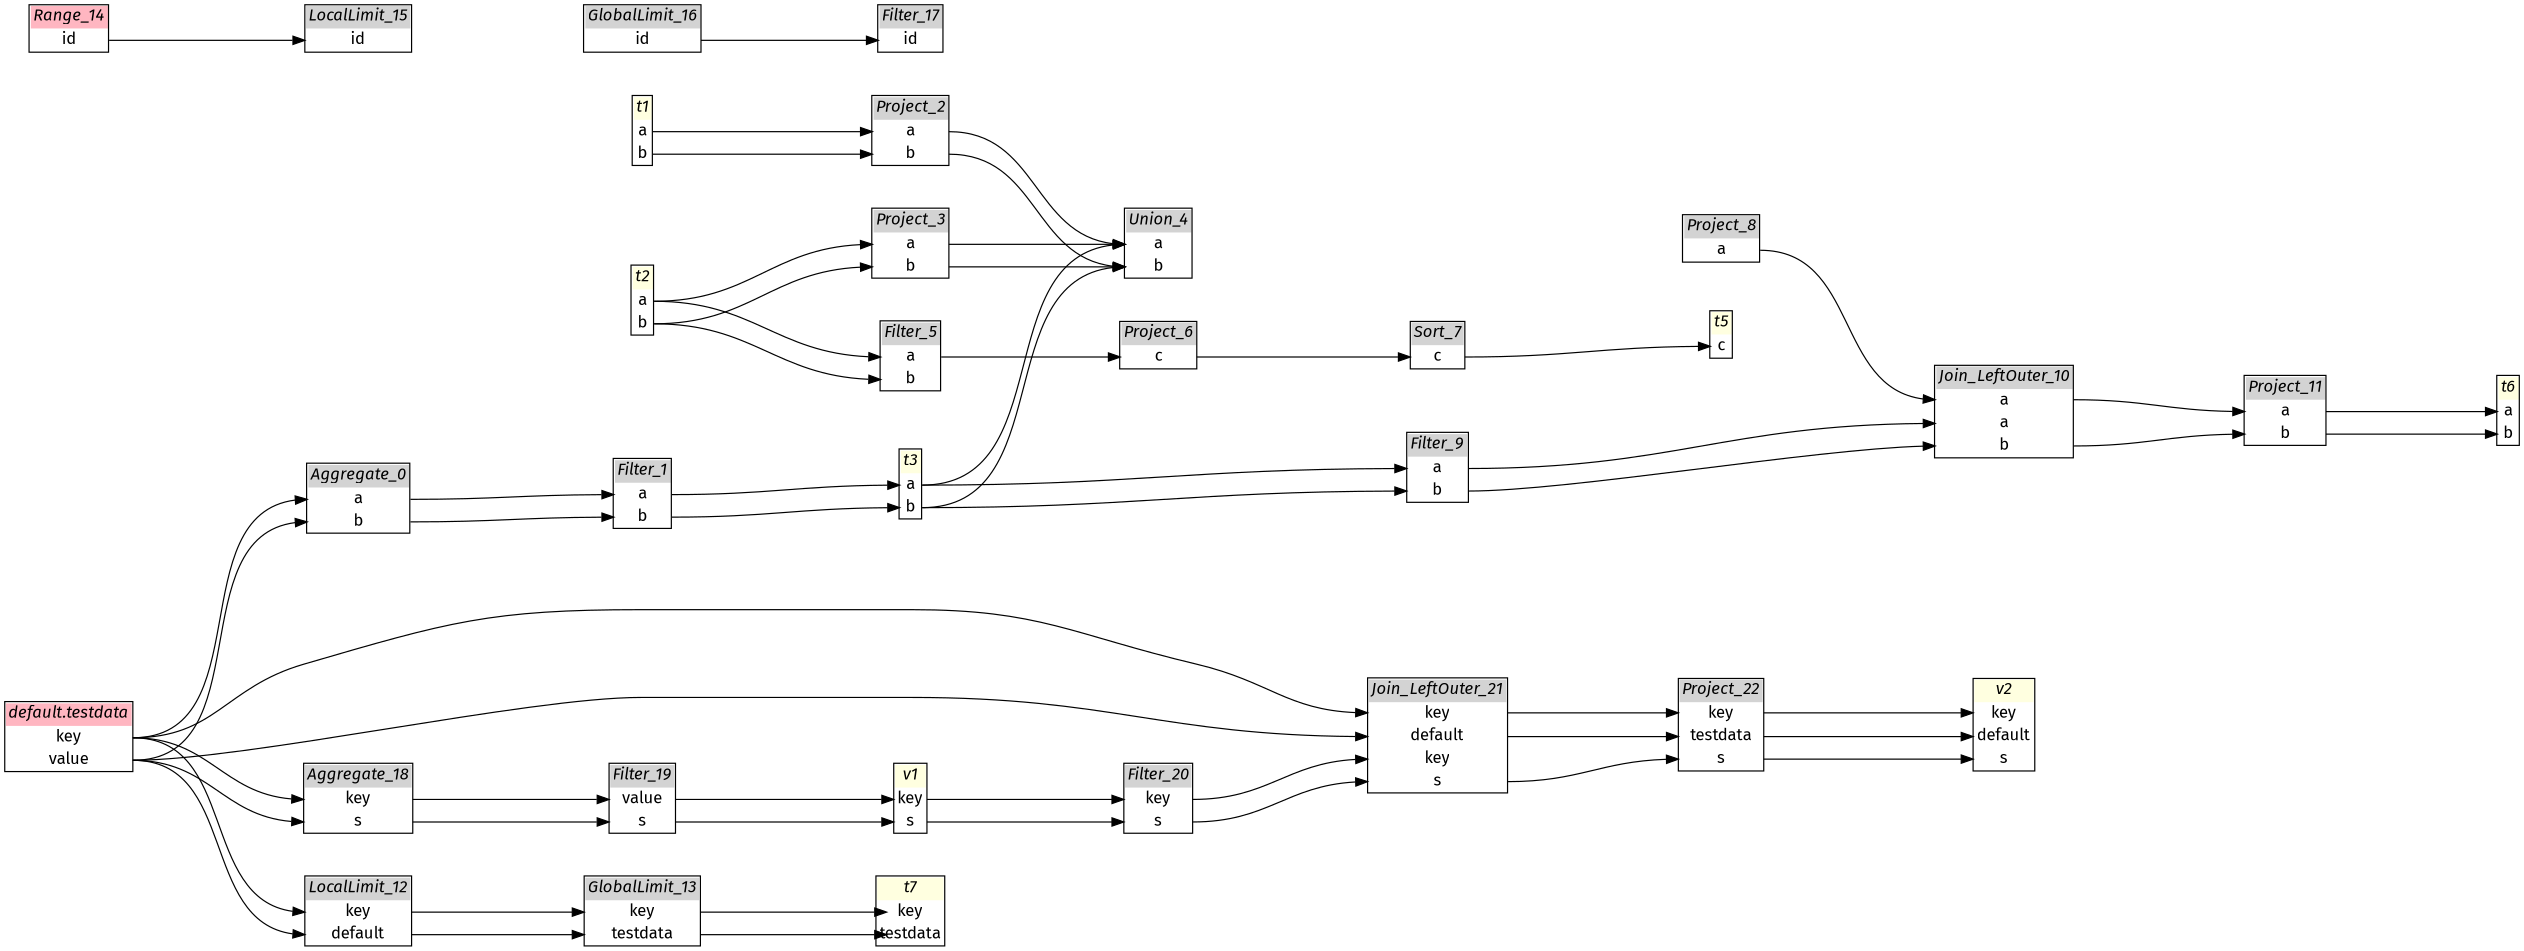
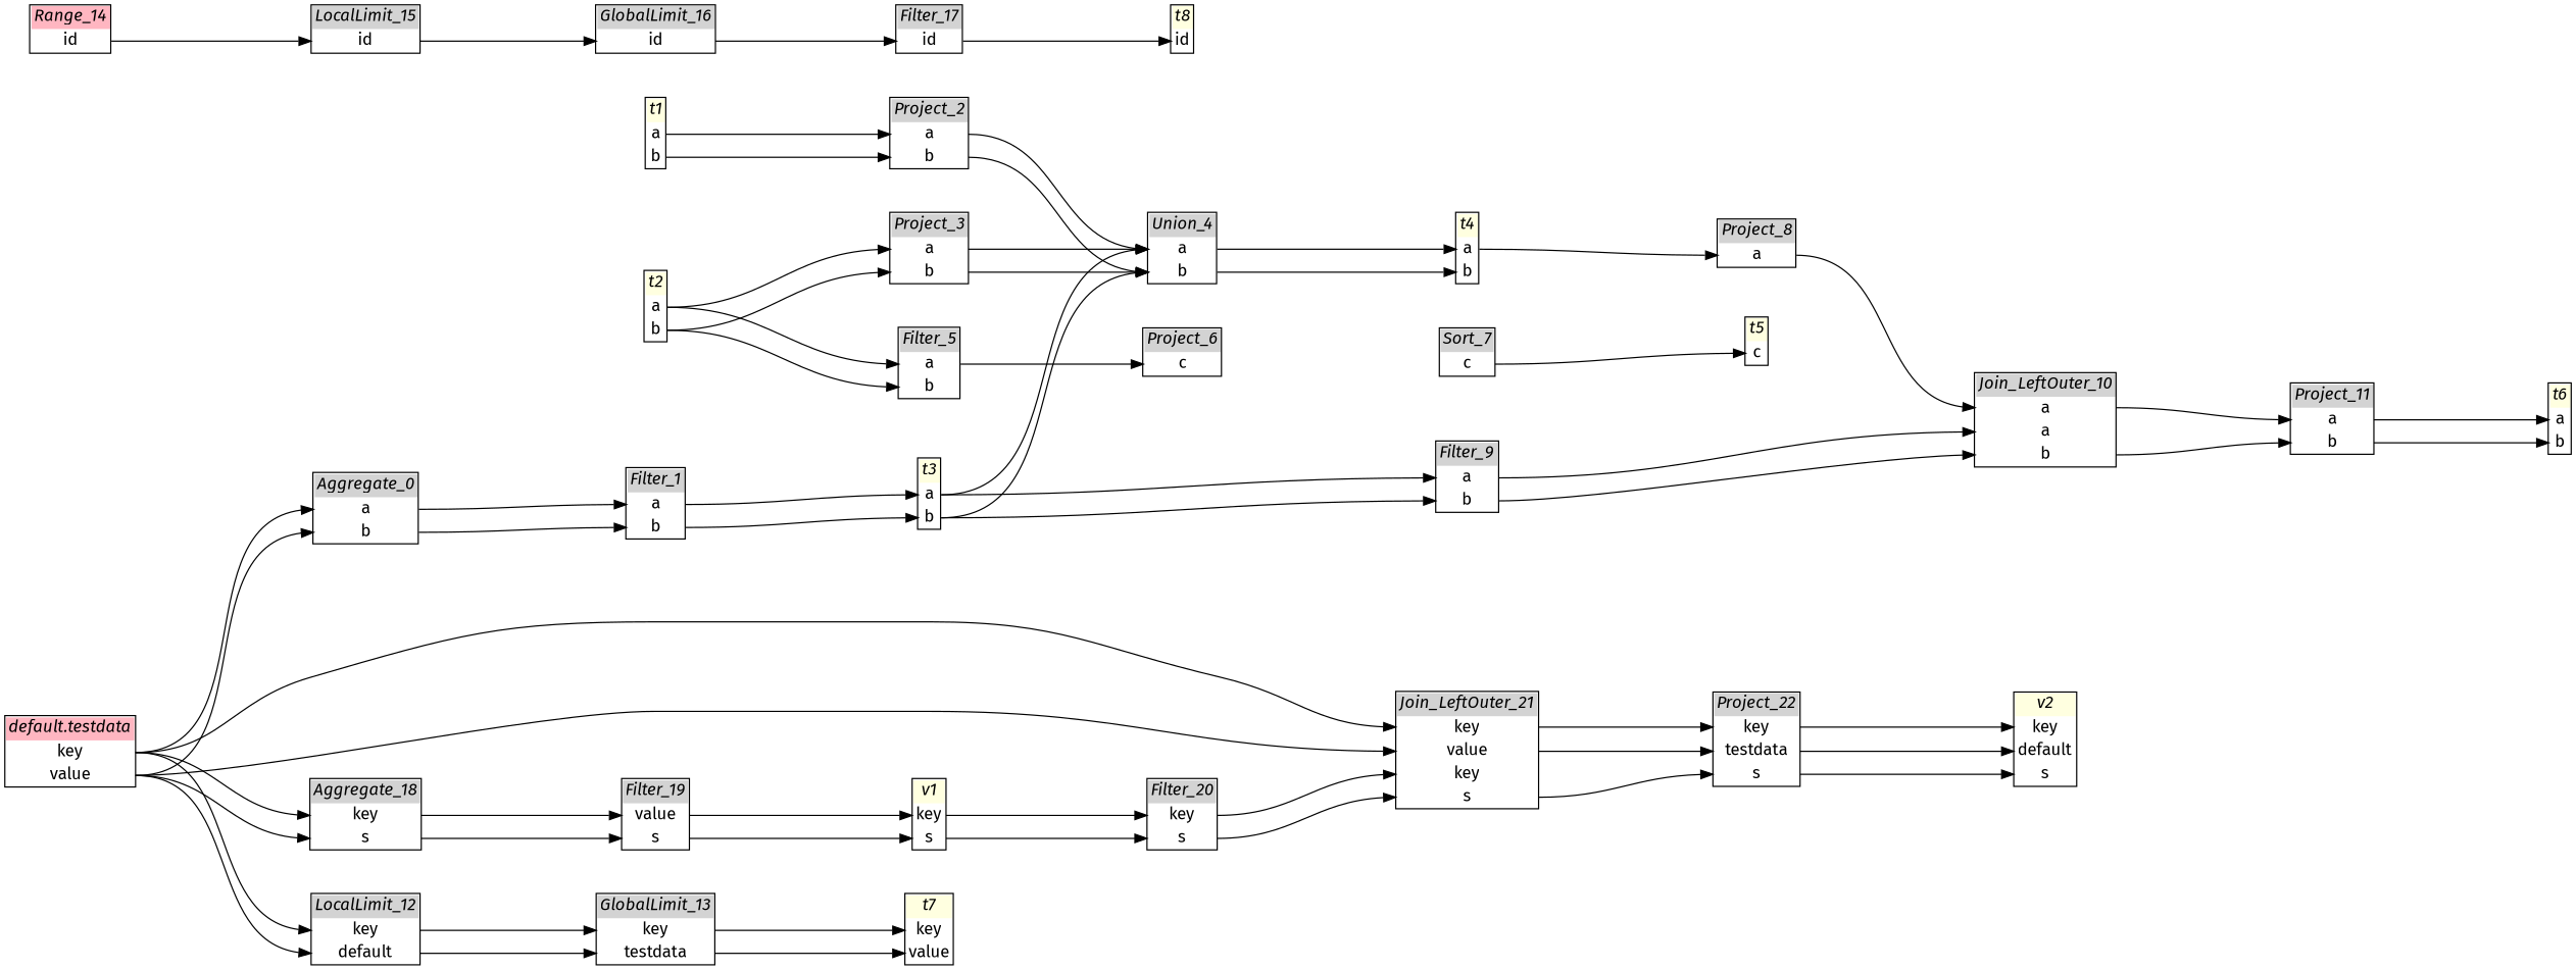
  digraph {
    fontname="Fira Sans"
    nodesep=0.5
    rankdir=LR
    ranksep=2
    node [fontname="Fira Sans" shape=plain]
    edge [fontname="Fira Sans" headport=0 tailport=0]
    n1 [label=< <table border="1" cellborder="0" cellspacing="0">   <tr><td bgcolor="lightgray" port="nodeName"><i>Aggregate_0</i></td></tr>   <tr><td port="0">a</td></tr> <tr><td port="1">b</td></tr> </table>>]
    n2 [label=< <table border="1" cellborder="0" cellspacing="0">   <tr><td bgcolor="lightgray" port="nodeName"><i>Filter_1</i></td></tr>   <tr><td port="0">a</td></tr> <tr><td port="1">b</td></tr> </table>>]
    n3 [label=< <table border="1" cellborder="0" cellspacing="0">   <tr><td bgcolor="lightyellow" port="nodeName"><i>t3</i></td></tr>   <tr><td port="0">a</td></tr> <tr><td port="1">b</td></tr> </table>>]
    n4 [label=< <table border="1" cellborder="0" cellspacing="0">   <tr><td bgcolor="lightgray" port="nodeName"><i>Aggregate_18</i></td></tr>   <tr><td port="0">key</td></tr> <tr><td port="1">s</td></tr> </table>>]
    n5 [label=< <table border="1" cellborder="0" cellspacing="0">   <tr><td bgcolor="lightgray" port="nodeName"><i>Filter_19</i></td></tr>   <tr><td port="0">value</td></tr> <tr><td port="1">s</td></tr> </table>>]
    n6 [label=< <table border="1" cellborder="0" cellspacing="0">   <tr><td bgcolor="lightyellow" port="nodeName"><i>v1</i></td></tr>   <tr><td port="0">key</td></tr> <tr><td port="1">s</td></tr> </table>>]
    n7 [label=< <table border="1" cellborder="0" cellspacing="0">   <tr><td bgcolor="lightgray" port="nodeName"><i>Filter_9</i></td></tr>   <tr><td port="0">a</td></tr> <tr><td port="1">b</td></tr> </table>>]
    n8 [label=< <table border="1" cellborder="0" cellspacing="0">   <tr><td bgcolor="lightgray" port="nodeName"><i>Union_4</i></td></tr>   <tr><td port="0">a</td></tr> <tr><td port="1">b</td></tr> </table>>]
    n9 [label=< <table border="1" cellborder="0" cellspacing="0">   <tr><td bgcolor="lightgray" port="nodeName"><i>Filter_17</i></td></tr>   <tr><td port="0">id</td></tr> </table>>]
+   n10 [label=< <table border="1" cellborder="0" cellspacing="0">   <tr><td bgcolor="lightyellow" port="nodeName"><i>t8</i></td></tr>   <tr><td port="0">id</td></tr> </table>>]
    n11 [label=< <table border="1" cellborder="0" cellspacing="0">   <tr><td bgcolor="lightgray" port="nodeName"><i>Filter_20</i></td></tr>   <tr><td port="0">key</td></tr> <tr><td port="1">s</td></tr> </table>>]
-   n12 [label=< <table border="1" cellborder="0" cellspacing="0">   <tr><td bgcolor="lightgray" port="nodeName"><i>Join_LeftOuter_21</i></td></tr>   <tr><td port="0">key</td></tr> <tr><td port="1">default</td></tr> <tr><td port="2">key</td></tr> <tr><td port="3">s</td></tr> </table>>]
+   n12 [label=< <table border="1" cellborder="0" cellspacing="0">   <tr><td bgcolor="lightgray" port="nodeName"><i>Join_LeftOuter_21</i></td></tr>   <tr><td port="0">key</td></tr> <tr><td port="1">value</td></tr> <tr><td port="2">key</td></tr> <tr><td port="3">s</td></tr> </table>>]
    n13 [label=< <table border="1" cellborder="0" cellspacing="0">   <tr><td bgcolor="lightgray" port="nodeName"><i>Project_22</i></td></tr>   <tr><td port="0">key</td></tr> <tr><td port="1">testdata</td></tr> <tr><td port="2">s</td></tr> </table>>]
    n14 [label=< <table border="1" cellborder="0" cellspacing="0">   <tr><td bgcolor="lightgray" port="nodeName"><i>Filter_5</i></td></tr>   <tr><td port="0">a</td></tr> <tr><td port="1">b</td></tr> </table>>]
    n15 [label=< <table border="1" cellborder="0" cellspacing="0">   <tr><td bgcolor="lightgray" port="nodeName"><i>Project_6</i></td></tr>   <tr><td port="0">c</td></tr> </table>>]
    n16 [label=< <table border="1" cellborder="0" cellspacing="0">   <tr><td bgcolor="lightgray" port="nodeName"><i>Sort_7</i></td></tr>   <tr><td port="0">c</td></tr> </table>>]
    n17 [label=< <table border="1" cellborder="0" cellspacing="0">   <tr><td bgcolor="lightgray" port="nodeName"><i>Join_LeftOuter_10</i></td></tr>   <tr><td port="0">a</td></tr> <tr><td port="1">a</td></tr> <tr><td port="2">b</td></tr> </table>>]
    n18 [label=< <table border="1" cellborder="0" cellspacing="0">   <tr><td bgcolor="lightgray" port="nodeName"><i>Project_11</i></td></tr>   <tr><td port="0">a</td></tr> <tr><td port="1">b</td></tr> </table>>]
    n19 [label=< <table border="1" cellborder="0" cellspacing="0">   <tr><td bgcolor="lightgray" port="nodeName"><i>GlobalLimit_13</i></td></tr>   <tr><td port="0">key</td></tr> <tr><td port="1">testdata</td></tr> </table>>]
-   n20 [label=< <table border="1" cellborder="0" cellspacing="0">   <tr><td bgcolor="lightyellow" port="nodeName"><i>t7</i></td></tr>   <tr><td port="0">key</td></tr> <tr><td port="1">testdata</td></tr> </table>>]
+   n20 [label=< <table border="1" cellborder="0" cellspacing="0">   <tr><td bgcolor="lightyellow" port="nodeName"><i>t7</i></td></tr>   <tr><td port="0">key</td></tr> <tr><td port="1">value</td></tr> </table>>]
    n21 [label=< <table border="1" cellborder="0" cellspacing="0">   <tr><td bgcolor="lightgray" port="nodeName"><i>GlobalLimit_16</i></td></tr>   <tr><td port="0">id</td></tr> </table>>]
    n22 [label=< <table border="1" cellborder="0" cellspacing="0">   <tr><td bgcolor="lightyellow" port="nodeName"><i>t6</i></td></tr>   <tr><td port="0">a</td></tr> <tr><td port="1">b</td></tr> </table>>]
    n23 [label=< <table border="1" cellborder="0" cellspacing="0">   <tr><td bgcolor="lightyellow" port="nodeName"><i>v2</i></td></tr>   <tr><td port="0">key</td></tr> <tr><td port="1">default</td></tr> <tr><td port="2">s</td></tr> </table>>]
    n24 [label=< <table border="1" cellborder="0" cellspacing="0">   <tr><td bgcolor="lightgray" port="nodeName"><i>LocalLimit_12</i></td></tr>   <tr><td port="0">key</td></tr> <tr><td port="1">default</td></tr> </table>>]
    n25 [label=< <table border="1" cellborder="0" cellspacing="0">   <tr><td bgcolor="lightgray" port="nodeName"><i>LocalLimit_15</i></td></tr>   <tr><td port="0">id</td></tr> </table>>]
    n26 [label=< <table border="1" cellborder="0" cellspacing="0">   <tr><td bgcolor="lightgray" port="nodeName"><i>Project_2</i></td></tr>   <tr><td port="0">a</td></tr> <tr><td port="1">b</td></tr> </table>>]
+   n27 [label=< <table border="1" cellborder="0" cellspacing="0">   <tr><td bgcolor="lightyellow" port="nodeName"><i>t4</i></td></tr>   <tr><td port="0">a</td></tr> <tr><td port="1">b</td></tr> </table>>]
    n28 [label=< <table border="1" cellborder="0" cellspacing="0">   <tr><td bgcolor="lightgray" port="nodeName"><i>Project_3</i></td></tr>   <tr><td port="0">a</td></tr> <tr><td port="1">b</td></tr> </table>>]
    n29 [label=< <table border="1" cellborder="0" cellspacing="0">   <tr><td bgcolor="lightyellow" port="nodeName"><i>t5</i></td></tr>   <tr><td port="0">c</td></tr> </table>>]
    n30 [label=< <table border="1" cellborder="0" cellspacing="0">   <tr><td bgcolor="lightgray" port="nodeName"><i>Project_8</i></td></tr>   <tr><td port="0">a</td></tr> </table>>]
    n31 [label=< <table border="1" cellborder="0" cellspacing="0">   <tr><td bgcolor="lightpink" port="nodeName"><i>Range_14</i></td></tr>   <tr><td port="0">id</td></tr> </table>>]
    n32 [label=< <table border="1" cellborder="0" cellspacing="0">   <tr><td bgcolor="lightpink" port="nodeName"><i>default.testdata</i></td></tr>   <tr><td port="0">key</td></tr> <tr><td port="1">value</td></tr> </table>>]
    n33 [label=< <table border="1" cellborder="0" cellspacing="0">   <tr><td bgcolor="lightyellow" port="nodeName"><i>t1</i></td></tr>   <tr><td port="0">a</td></tr> <tr><td port="1">b</td></tr> </table>>]
    n34 [label=< <table border="1" cellborder="0" cellspacing="0">   <tr><td bgcolor="lightyellow" port="nodeName"><i>t2</i></td></tr>   <tr><td port="0">a</td></tr> <tr><td port="1">b</td></tr> </table>>]
    n1 -> n2
    n1 -> n2 [headport=1 tailport=1]
    n2 -> n3
    n2 -> n3 [headport=1 tailport=1]
    n3 -> n7
    n3 -> n7 [headport=1 tailport=1]
    n3 -> n8
    n3 -> n8 [headport=1 tailport=1]
    n4 -> n5
    n4 -> n5 [headport=1 tailport=1]
    n5 -> n6
    n5 -> n6 [headport=1 tailport=1]
    n6 -> n11
    n6 -> n11 [headport=1 tailport=1]
    n7 -> n17 [headport=1]
    n7 -> n17 [headport=2 tailport=1]
+   n8 -> n27
+   n8 -> n27 [headport=1 tailport=1]
+   n9 -> n10
    n11 -> n12 [headport=2]
    n11 -> n12 [headport=3 tailport=1]
    n12 -> n13
    n12 -> n13 [headport=1 tailport=1]
    n12 -> n13 [headport=2 tailport=3]
    n13 -> n23
    n13 -> n23 [headport=1 tailport=1]
    n13 -> n23 [headport=2 tailport=2]
    n14 -> n15
-   n15 -> n16
    n16 -> n29
    n17 -> n18
    n17 -> n18 [headport=1 tailport=2]
    n18 -> n22
    n18 -> n22 [headport=1 tailport=1]
    n19 -> n20
    n19 -> n20 [headport=1 tailport=1]
    n21 -> n9
    n24 -> n19
    n24 -> n19 [headport=1 tailport=1]
+   n25 -> n21
    n26 -> n8
    n26 -> n8 [headport=1 tailport=1]
+   n27 -> n30
    n28 -> n8
    n28 -> n8 [headport=1 tailport=1]
    n30 -> n17
    n31 -> n25
    n32 -> n1
    n32 -> n1 [headport=1 tailport=1]
    n32 -> n4
    n32 -> n4 [headport=1 tailport=1]
    n32 -> n12
    n32 -> n12 [headport=1 tailport=1]
    n32 -> n24
    n32 -> n24 [headport=1 tailport=1]
    n33 -> n26
    n33 -> n26 [headport=1 tailport=1]
    n34 -> n14
    n34 -> n14 [headport=1 tailport=1]
    n34 -> n28
    n34 -> n28 [headport=1 tailport=1]
  }
